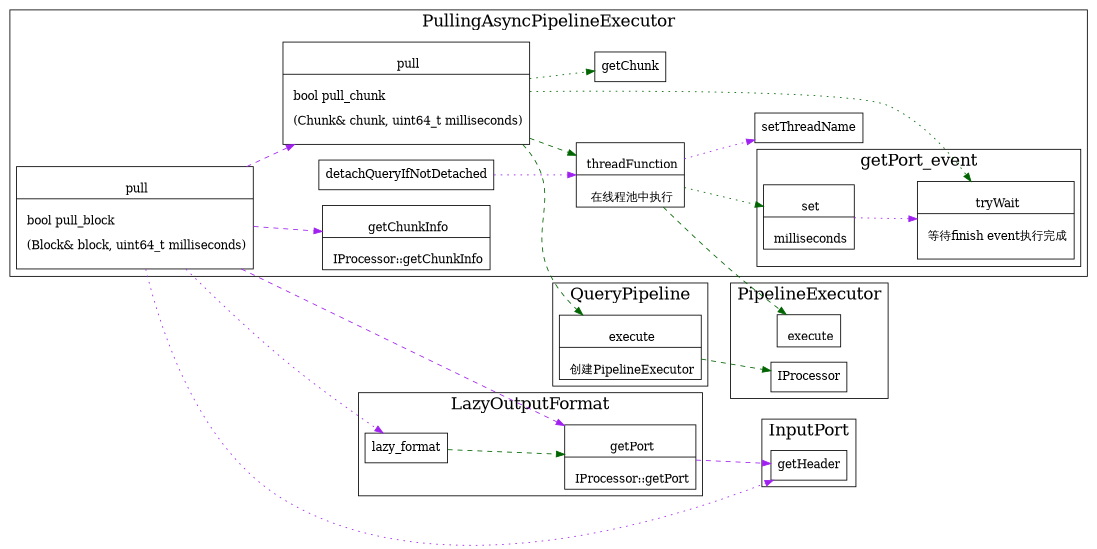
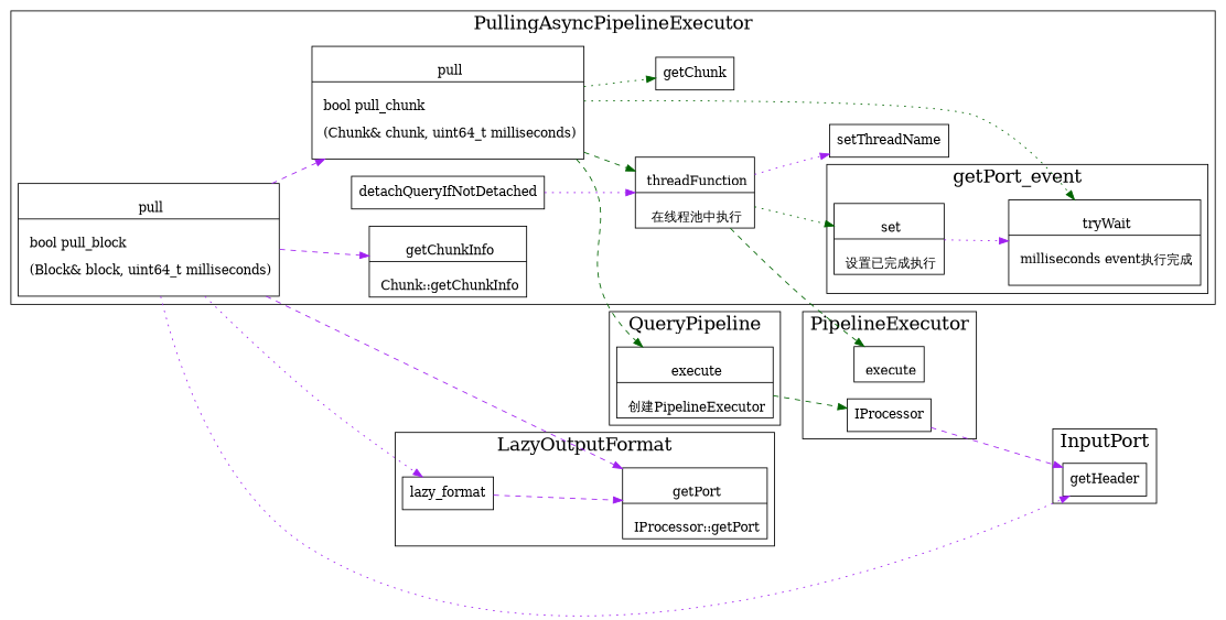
  digraph {
    newrank=true
    rankdir=LR
    node [shape=record]
    edge [color=purple style=dashed]
    n1 [label="{{\n        execute\n      }}"]
    n2 [label=IProcessor shape=box]
-   n3 [label="{{\n          tryWait|\n          等待finish event执行完成\l\n        }}"]
-   n4 [label="{{\n          set|\n          milliseconds\n        }}"]
+   n3 [label="{{\n          tryWait|\n          milliseconds event执行完成\l\n        }}"]
+   n4 [label="{{\n          set|\n          设置已完成执行\n        }}"]
    n5 [label="{{\n        pull|\n        bool pull_chunk\l \n        (Chunk& chunk, uint64_t milliseconds)\l\n      }}"]
    n6 [label="{{\n        threadFunction|\n        在线程池中执行\n      }}"]
    getChunk [shape=box]
    setThreadName [shape=box]
    detachQueryIfNotDetached [shape=box]
    n10 [label="{{\n        pull|\n        bool pull_block\l \n        (Block& block, uint64_t milliseconds)\l\n      }}"]
-   n11 [label="{{\n        getChunkInfo|\n        IProcessor::getChunkInfo\n      }}"]
+   n11 [label="{{\n        getChunkInfo|\n        Chunk::getChunkInfo\n      }}"]
    getHeader [shape=box]
    n13 [label="{{\n        getPort|\n        IProcessor::getPort\n      }}"]
    lazy_format [shape=box]
    n15 [label="{{\n        execute|\n        创建PipelineExecutor\n      }}"]
    subgraph cluster_1 {
      fontsize=20
      label=PipelineExecutor
      n1
      n2
    }
    subgraph cluster_2 {
      fontsize=20
      label=PullingAsyncPipelineExecutor
      n5
      n6
      getChunk
      setThreadName
      detachQueryIfNotDetached
      n10
      n11
      subgraph cluster_3 {
        fontsize=20
        label=getPort_event
        n3
        n4
      }
    }
    subgraph cluster_4 {
      fontsize=20
      label=InputPort
      getHeader
    }
    subgraph cluster_5 {
      fontsize=20
      label=LazyOutputFormat
      n13
      lazy_format
    }
    subgraph cluster_6 {
      fontsize=20
      label=QueryPipeline
      n15
    }
    n4 -> n3 [style=dotted]
    n5 -> n3 [color=darkgreen style=dotted]
    n5 -> n6 [color=darkgreen]
    n5 -> getChunk [color=darkgreen style=dotted]
    n5 -> n15 [color=darkgreen]
    n6 -> n1 [color=darkgreen]
    n6 -> n4 [color=darkgreen style=dotted]
    n6 -> setThreadName [style=dotted]
    detachQueryIfNotDetached -> n6 [style=dotted]
    n10 -> n5
    n10 -> n11
    n10 -> getHeader [style=dotted]
    n10 -> n13
    n10 -> lazy_format [style=dotted]
-   n13 -> getHeader
-   lazy_format -> n13 [color=darkgreen]
+   n2 -> getHeader
+   lazy_format -> n13
    n15 -> n2 [color=darkgreen]
  }
